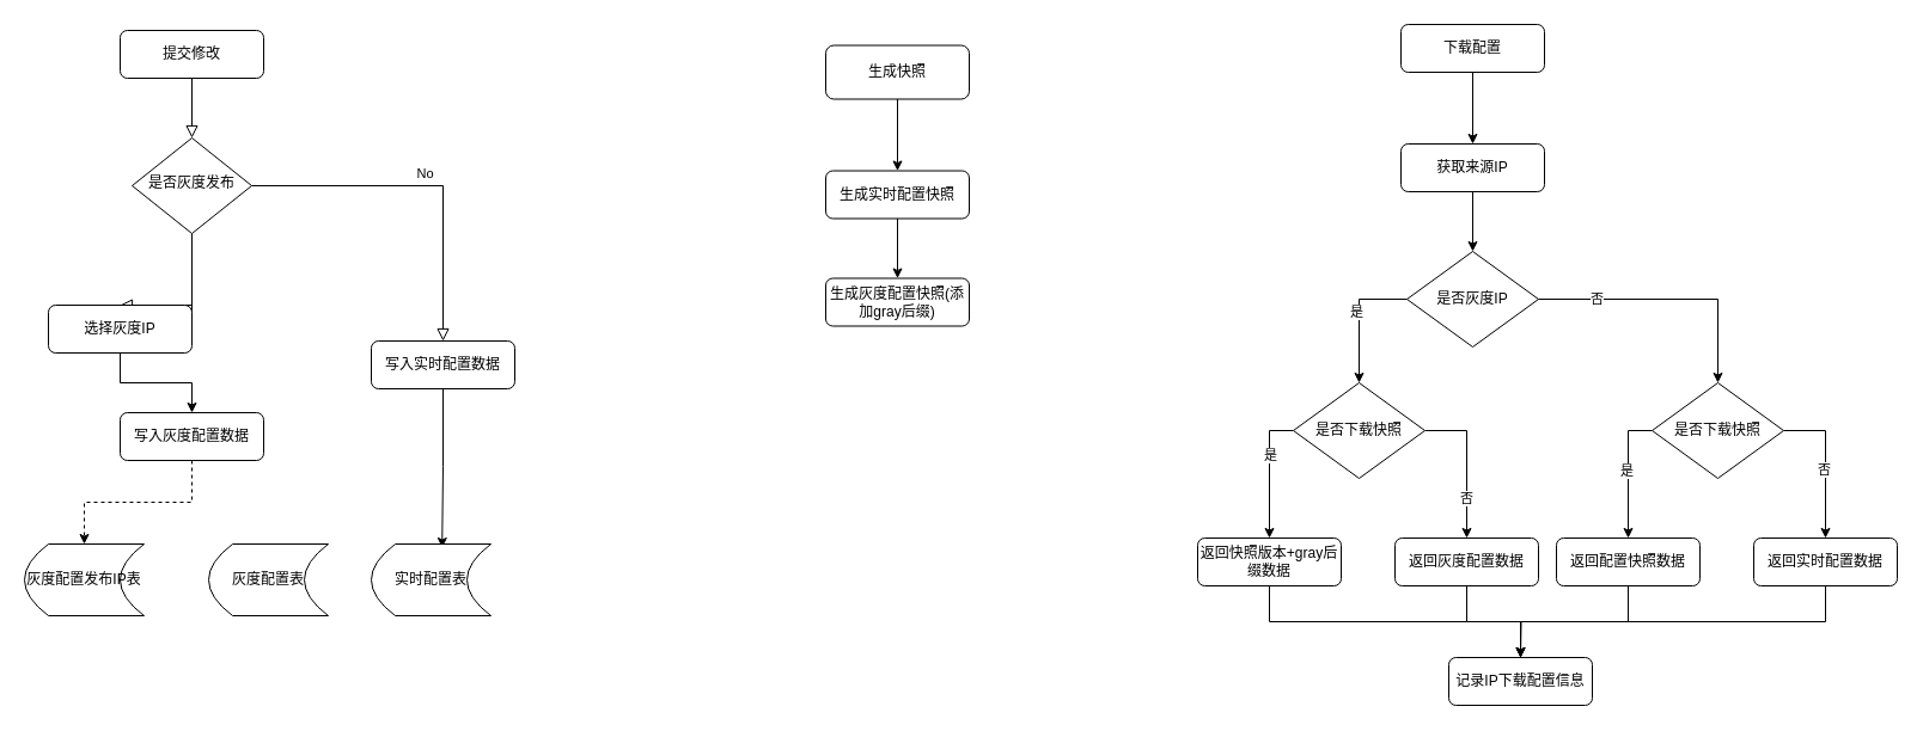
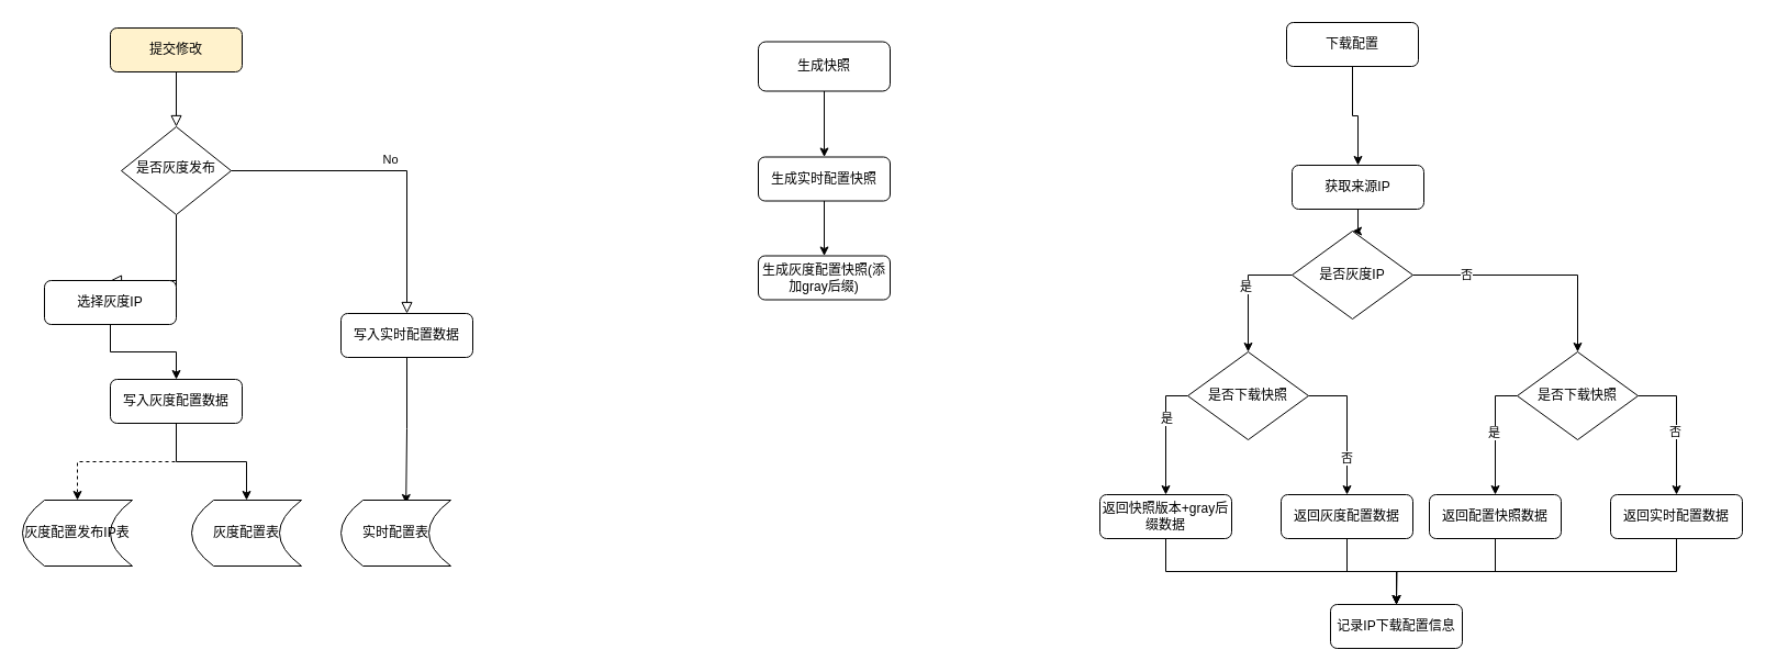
  <mxCell id="0" />
  <mxCell id="1" parent="0" />
  <mxCell id="2" value="" style="rounded=0;html=1;jettySize=auto;orthogonalLoop=1;fontSize=11;endArrow=block;endFill=0;endSize=8;strokeWidth=1;shadow=0;labelBackgroundColor=none;edgeStyle=orthogonalEdgeStyle;" parent="1" source="3" target="6" edge="1"><mxGeometry relative="1" as="geometry" /></mxCell>
- <mxCell id="3" value="提交修改" style="rounded=1;whiteSpace=wrap;html=1;fontSize=12;glass=0;strokeWidth=1;shadow=0;" parent="1" vertex="1"><mxGeometry x="100" y="25" width="120" height="40" as="geometry" /></mxCell>
+ <mxCell id="3" value="提交修改" style="rounded=1;whiteSpace=wrap;html=1;fontSize=12;glass=0;strokeWidth=1;shadow=0;fillColor=#fff2cc;" parent="1" vertex="1"><mxGeometry x="100" y="25" width="120" height="40" as="geometry" /></mxCell>
  <mxCell id="4" value="Yes" style="rounded=0;html=1;jettySize=auto;orthogonalLoop=1;fontSize=11;endArrow=block;endFill=0;endSize=8;strokeWidth=1;shadow=0;labelBackgroundColor=none;edgeStyle=orthogonalEdgeStyle;entryX=0.5;entryY=0;entryDx=0;entryDy=0;" parent="1" source="6" target="13" edge="1"><mxGeometry y="20" relative="1" as="geometry"><mxPoint as="offset" /><mxPoint x="60" y="155" as="targetPoint" /><Array as="points"><mxPoint x="160" y="285" /><mxPoint x="160" y="285" /></Array></mxGeometry></mxCell>
  <mxCell id="5" value="No" style="edgeStyle=orthogonalEdgeStyle;rounded=0;html=1;jettySize=auto;orthogonalLoop=1;fontSize=11;endArrow=block;endFill=0;endSize=8;strokeWidth=1;shadow=0;labelBackgroundColor=none;" parent="1" source="6" target="8" edge="1"><mxGeometry y="10" relative="1" as="geometry"><mxPoint as="offset" /></mxGeometry></mxCell>
  <mxCell id="6" value="是否灰度发布" style="rhombus;whiteSpace=wrap;html=1;shadow=0;fontFamily=Helvetica;fontSize=12;align=center;strokeWidth=1;spacing=6;spacingTop=-4;" parent="1" vertex="1"><mxGeometry x="110" y="115" width="100" height="80" as="geometry" /></mxCell>
  <mxCell id="7" style="edgeStyle=orthogonalEdgeStyle;rounded=0;orthogonalLoop=1;jettySize=auto;html=1;entryX=0.592;entryY=0.05;entryDx=0;entryDy=0;entryPerimeter=0;" edge="1" parent="1" source="8" target="16"><mxGeometry relative="1" as="geometry" /></mxCell>
  <mxCell id="8" value="写入实时配置数据" style="rounded=1;whiteSpace=wrap;html=1;fontSize=12;glass=0;strokeWidth=1;shadow=0;" parent="1" vertex="1"><mxGeometry x="310" y="285" width="120" height="40" as="geometry" /></mxCell>
+ <mxCell id="9" style="edgeStyle=orthogonalEdgeStyle;rounded=0;orthogonalLoop=1;jettySize=auto;html=1;" edge="1" parent="1" source="11" target="14"><mxGeometry relative="1" as="geometry" /></mxCell>
  <mxCell id="10" style="edgeStyle=orthogonalEdgeStyle;rounded=0;orthogonalLoop=1;jettySize=auto;html=1;entryX=0.5;entryY=0;entryDx=0;entryDy=0;dashed=1;" edge="1" parent="1" source="11" target="15"><mxGeometry relative="1" as="geometry" /></mxCell>
  <mxCell id="11" value="写入灰度配置数据" style="rounded=1;whiteSpace=wrap;html=1;fontSize=12;glass=0;strokeWidth=1;shadow=0;" parent="1" vertex="1"><mxGeometry x="100" y="345" width="120" height="40" as="geometry" /></mxCell>
  <mxCell id="12" style="edgeStyle=orthogonalEdgeStyle;rounded=0;orthogonalLoop=1;jettySize=auto;html=1;" edge="1" parent="1" source="13" target="11"><mxGeometry relative="1" as="geometry" /></mxCell>
  <mxCell id="13" value="选择灰度IP" style="rounded=1;whiteSpace=wrap;html=1;fontSize=12;glass=0;strokeWidth=1;shadow=0;" parent="1" vertex="1"><mxGeometry x="40" y="255" width="120" height="40" as="geometry" /></mxCell>
  <mxCell id="14" value="灰度配置表" style="shape=dataStorage;whiteSpace=wrap;html=1;fixedSize=1;" vertex="1" parent="1"><mxGeometry x="174" y="455" width="100" height="60" as="geometry" /></mxCell>
  <mxCell id="15" value="灰度配置发布IP表" style="shape=dataStorage;whiteSpace=wrap;html=1;fixedSize=1;" vertex="1" parent="1"><mxGeometry x="20" y="455" width="100" height="60" as="geometry" /></mxCell>
  <mxCell id="16" value="实时配置表" style="shape=dataStorage;whiteSpace=wrap;html=1;fixedSize=1;" vertex="1" parent="1"><mxGeometry x="310" y="455" width="100" height="60" as="geometry" /></mxCell>
  <mxCell id="17" style="edgeStyle=orthogonalEdgeStyle;rounded=0;orthogonalLoop=1;jettySize=auto;html=1;entryX=0.5;entryY=0;entryDx=0;entryDy=0;" edge="1" parent="1" source="18" target="20"><mxGeometry relative="1" as="geometry" /></mxCell>
  <mxCell id="18" value="下载配置" style="rounded=1;whiteSpace=wrap;html=1;fontSize=12;glass=0;strokeWidth=1;shadow=0;" vertex="1" parent="1"><mxGeometry x="1171" y="20" width="120" height="40" as="geometry" /></mxCell>
  <mxCell id="19" style="edgeStyle=orthogonalEdgeStyle;rounded=0;orthogonalLoop=1;jettySize=auto;html=1;entryX=0.5;entryY=0;entryDx=0;entryDy=0;" edge="1" parent="1" source="20" target="25"><mxGeometry relative="1" as="geometry" /></mxCell>
- <mxCell id="20" value="获取来源IP" style="rounded=1;whiteSpace=wrap;html=1;fontSize=12;glass=0;strokeWidth=1;shadow=0;" vertex="1" parent="1"><mxGeometry x="1171" y="120" width="120" height="40" as="geometry" /></mxCell>
+ <mxCell id="20" value="获取来源IP" style="rounded=1;whiteSpace=wrap;html=1;fontSize=12;glass=0;strokeWidth=1;shadow=0;" vertex="1" parent="1"><mxGeometry x="1176" y="150" width="120" height="40" as="geometry" /></mxCell>
  <mxCell id="21" style="edgeStyle=orthogonalEdgeStyle;rounded=0;orthogonalLoop=1;jettySize=auto;html=1;entryX=0.5;entryY=0;entryDx=0;entryDy=0;" edge="1" parent="1" source="25" target="41"><mxGeometry relative="1" as="geometry"><mxPoint x="1398.56" y="340.2" as="targetPoint" /></mxGeometry></mxCell>
  <mxCell id="22" value="否" style="edgeLabel;html=1;align=center;verticalAlign=middle;resizable=0;points=[];" vertex="1" connectable="0" parent="21"><mxGeometry x="-0.56" y="1" relative="1" as="geometry"><mxPoint as="offset" /></mxGeometry></mxCell>
  <mxCell id="23" style="edgeStyle=orthogonalEdgeStyle;rounded=0;orthogonalLoop=1;jettySize=auto;html=1;exitX=0;exitY=0.5;exitDx=0;exitDy=0;entryX=0.5;entryY=0;entryDx=0;entryDy=0;" edge="1" parent="1" source="25" target="36"><mxGeometry relative="1" as="geometry" /></mxCell>
  <mxCell id="24" value="是" style="edgeLabel;html=1;align=center;verticalAlign=middle;resizable=0;points=[];" vertex="1" connectable="0" parent="23"><mxGeometry x="-0.092" y="-3" relative="1" as="geometry"><mxPoint as="offset" /></mxGeometry></mxCell>
  <mxCell id="25" value="是否灰度IP" style="rhombus;whiteSpace=wrap;html=1;" vertex="1" parent="1"><mxGeometry x="1176" y="210" width="110" height="80" as="geometry" /></mxCell>
  <mxCell id="26" value="记录IP下载配置信息" style="rounded=1;whiteSpace=wrap;html=1;fontSize=12;glass=0;strokeWidth=1;shadow=0;" vertex="1" parent="1"><mxGeometry x="1211" y="550" width="120" height="40" as="geometry" /></mxCell>
  <mxCell id="27" style="edgeStyle=orthogonalEdgeStyle;rounded=0;orthogonalLoop=1;jettySize=auto;html=1;entryX=0.5;entryY=0;entryDx=0;entryDy=0;" edge="1" parent="1" source="28" target="31"><mxGeometry relative="1" as="geometry" /></mxCell>
  <mxCell id="28" value="生成快照" style="rounded=1;whiteSpace=wrap;html=1;fontSize=12;glass=0;strokeWidth=1;shadow=0;" vertex="1" parent="1"><mxGeometry x="690" y="37.5" width="120" height="45" as="geometry" /></mxCell>
  <mxCell id="29" value="生成灰度配置快照(添加gray后缀)" style="rounded=1;whiteSpace=wrap;html=1;fontSize=12;glass=0;strokeWidth=1;shadow=0;" vertex="1" parent="1"><mxGeometry x="690" y="232.5" width="120" height="40" as="geometry" /></mxCell>
  <mxCell id="30" style="edgeStyle=orthogonalEdgeStyle;rounded=0;orthogonalLoop=1;jettySize=auto;html=1;entryX=0.5;entryY=0;entryDx=0;entryDy=0;" edge="1" parent="1" source="31" target="29"><mxGeometry relative="1" as="geometry" /></mxCell>
  <mxCell id="31" value="生成实时配置快照" style="rounded=1;whiteSpace=wrap;html=1;fontSize=12;glass=0;strokeWidth=1;shadow=0;" vertex="1" parent="1"><mxGeometry x="690" y="142.5" width="120" height="40" as="geometry" /></mxCell>
  <mxCell id="32" style="edgeStyle=orthogonalEdgeStyle;rounded=0;orthogonalLoop=1;jettySize=auto;html=1;exitX=0;exitY=0.5;exitDx=0;exitDy=0;" edge="1" parent="1" source="36" target="43"><mxGeometry relative="1" as="geometry" /></mxCell>
  <mxCell id="33" value="是" style="edgeLabel;html=1;align=center;verticalAlign=middle;resizable=0;points=[];" vertex="1" connectable="0" parent="32"><mxGeometry x="-0.273" relative="1" as="geometry"><mxPoint as="offset" /></mxGeometry></mxCell>
  <mxCell id="34" style="edgeStyle=orthogonalEdgeStyle;rounded=0;orthogonalLoop=1;jettySize=auto;html=1;exitX=1;exitY=0.5;exitDx=0;exitDy=0;" edge="1" parent="1" source="36" target="45"><mxGeometry relative="1" as="geometry" /></mxCell>
  <mxCell id="35" value="否" style="edgeLabel;html=1;align=center;verticalAlign=middle;resizable=0;points=[];" vertex="1" connectable="0" parent="34"><mxGeometry x="0.453" y="-1" relative="1" as="geometry"><mxPoint as="offset" /></mxGeometry></mxCell>
  <mxCell id="36" value="是否下载快照" style="rhombus;whiteSpace=wrap;html=1;" vertex="1" parent="1"><mxGeometry x="1081" y="320" width="110" height="80" as="geometry" /></mxCell>
  <mxCell id="37" style="edgeStyle=orthogonalEdgeStyle;rounded=0;orthogonalLoop=1;jettySize=auto;html=1;entryX=0.5;entryY=0;entryDx=0;entryDy=0;exitX=0;exitY=0.5;exitDx=0;exitDy=0;" edge="1" parent="1" source="41" target="47"><mxGeometry relative="1" as="geometry" /></mxCell>
  <mxCell id="38" value="是" style="edgeLabel;html=1;align=center;verticalAlign=middle;resizable=0;points=[];" vertex="1" connectable="0" parent="37"><mxGeometry x="-0.036" y="-2" relative="1" as="geometry"><mxPoint as="offset" /></mxGeometry></mxCell>
  <mxCell id="39" style="edgeStyle=orthogonalEdgeStyle;rounded=0;orthogonalLoop=1;jettySize=auto;html=1;exitX=1;exitY=0.5;exitDx=0;exitDy=0;" edge="1" parent="1" source="41" target="49"><mxGeometry relative="1" as="geometry" /></mxCell>
  <mxCell id="40" value="否" style="edgeLabel;html=1;align=center;verticalAlign=middle;resizable=0;points=[];" vertex="1" connectable="0" parent="39"><mxGeometry x="0.072" y="-2" relative="1" as="geometry"><mxPoint as="offset" /></mxGeometry></mxCell>
  <mxCell id="41" value="是否下载快照" style="rhombus;whiteSpace=wrap;html=1;" vertex="1" parent="1"><mxGeometry x="1381" y="320" width="110" height="80" as="geometry" /></mxCell>
  <mxCell id="42" style="edgeStyle=orthogonalEdgeStyle;rounded=0;orthogonalLoop=1;jettySize=auto;html=1;exitX=0.5;exitY=1;exitDx=0;exitDy=0;" edge="1" parent="1" source="43" target="26"><mxGeometry relative="1" as="geometry" /></mxCell>
  <mxCell id="43" value="返回快照版本+gray后缀数据" style="rounded=1;whiteSpace=wrap;html=1;fontSize=12;glass=0;strokeWidth=1;shadow=0;" vertex="1" parent="1"><mxGeometry x="1001" y="450" width="120" height="40" as="geometry" /></mxCell>
  <mxCell id="44" style="edgeStyle=orthogonalEdgeStyle;rounded=0;orthogonalLoop=1;jettySize=auto;html=1;entryX=0.5;entryY=0;entryDx=0;entryDy=0;" edge="1" parent="1" source="45" target="26"><mxGeometry relative="1" as="geometry" /></mxCell>
  <mxCell id="45" value="返回灰度配置数据" style="rounded=1;whiteSpace=wrap;html=1;fontSize=12;glass=0;strokeWidth=1;shadow=0;" vertex="1" parent="1"><mxGeometry x="1166" y="450" width="120" height="40" as="geometry" /></mxCell>
  <mxCell id="46" style="edgeStyle=orthogonalEdgeStyle;rounded=0;orthogonalLoop=1;jettySize=auto;html=1;exitX=0.5;exitY=1;exitDx=0;exitDy=0;" edge="1" parent="1" source="47"><mxGeometry relative="1" as="geometry"><mxPoint x="1271" y="550" as="targetPoint" /></mxGeometry></mxCell>
  <mxCell id="47" value="返回配置快照数据" style="rounded=1;whiteSpace=wrap;html=1;fontSize=12;glass=0;strokeWidth=1;shadow=0;" vertex="1" parent="1"><mxGeometry x="1301" y="450" width="120" height="40" as="geometry" /></mxCell>
  <mxCell id="48" style="edgeStyle=orthogonalEdgeStyle;rounded=0;orthogonalLoop=1;jettySize=auto;html=1;exitX=0.5;exitY=1;exitDx=0;exitDy=0;" edge="1" parent="1" source="49" target="26"><mxGeometry relative="1" as="geometry" /></mxCell>
  <mxCell id="49" value="返回实时配置数据" style="rounded=1;whiteSpace=wrap;html=1;fontSize=12;glass=0;strokeWidth=1;shadow=0;" vertex="1" parent="1"><mxGeometry x="1466" y="450" width="120" height="40" as="geometry" /></mxCell>
